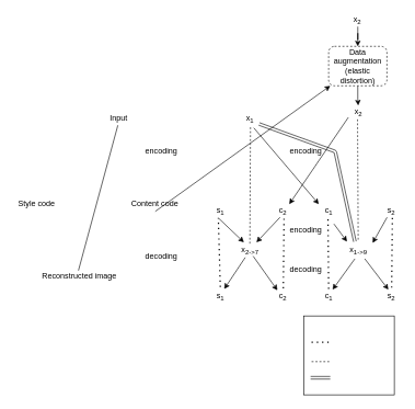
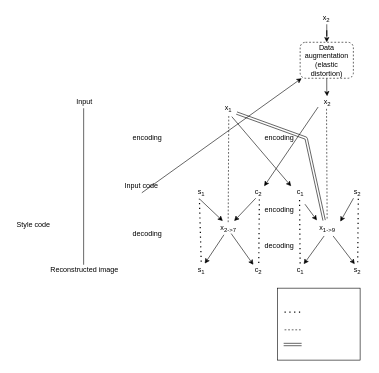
  <mxCell id="0" />
  <mxCell id="1" parent="0" />
- <mxCell id="2" value="Input" style="text;html=1;align=center;verticalAlign=middle;resizable=0;points=[];autosize=1;strokeColor=none;" parent="1" vertex="1"><mxGeometry x="160" y="170" width="40" height="20" as="geometry" /></mxCell>
- <mxCell id="3" value="Reconstructed image" style="text;html=1;align=center;verticalAlign=middle;resizable=0;points=[];autosize=1;strokeColor=none;" parent="1" vertex="1"><mxGeometry x="55" y="410" width="130" height="20" as="geometry" /></mxCell>
+ <mxCell id="2" value="Input" style="text;html=1;align=center;verticalAlign=middle;resizable=0;points=[];autosize=1;strokeColor=none;" parent="1" vertex="1"><mxGeometry x="120" y="160" width="40" height="20" as="geometry" /></mxCell>
+ <mxCell id="3" value="Reconstructed image" style="text;html=1;align=center;verticalAlign=middle;resizable=0;points=[];autosize=1;strokeColor=none;" parent="1" vertex="1"><mxGeometry x="75" y="440" width="130" height="20" as="geometry" /></mxCell>
  <mxCell id="4" value="" style="endArrow=none;dashed=0;html=1;exitX=0.475;exitY=1;exitDx=0;exitDy=0;exitPerimeter=0;entryX=0.492;entryY=0.05;entryDx=0;entryDy=0;entryPerimeter=0;" parent="1" source="2" target="3" edge="1"><mxGeometry width="50" height="50" relative="1" as="geometry"><mxPoint x="190" y="380" as="sourcePoint" /><mxPoint x="240" y="330" as="targetPoint" /></mxGeometry></mxCell>
- <mxCell id="5" value="Style code" style="text;html=1;align=center;verticalAlign=middle;resizable=0;points=[];autosize=1;strokeColor=none;" parent="1" vertex="1"><mxGeometry x="20" y="300" width="70" height="20" as="geometry" /></mxCell>
- <mxCell id="6" value="Content code" style="text;html=1;align=center;verticalAlign=middle;resizable=0;points=[];autosize=1;strokeColor=none;" parent="1" vertex="1"><mxGeometry x="190" y="300" width="90" height="20" as="geometry" /></mxCell>
+ <mxCell id="5" value="Style code" style="text;html=1;align=center;verticalAlign=middle;resizable=0;points=[];autosize=1;strokeColor=none;" parent="1" vertex="1"><mxGeometry x="20" y="365" width="70" height="20" as="geometry" /></mxCell>
+ <mxCell id="6" value="Input code" style="text;html=1;align=center;verticalAlign=middle;resizable=0;points=[];autosize=1;strokeColor=none;" parent="1" vertex="1"><mxGeometry x="190" y="300" width="90" height="20" as="geometry" /></mxCell>
  <mxCell id="7" value="" style="endArrow=classic;html=1;exitX=0.511;exitY=1.05;exitDx=0;exitDy=0;exitPerimeter=0;" parent="1" source="6" target="44" edge="1"><mxGeometry width="50" height="50" relative="1" as="geometry"><mxPoint x="190" y="380" as="sourcePoint" /><mxPoint x="240" y="330" as="targetPoint" /></mxGeometry></mxCell>
  <mxCell id="8" value="x&lt;sub&gt;1&lt;/sub&gt;" style="text;html=1;align=center;verticalAlign=middle;resizable=0;points=[];autosize=1;strokeColor=none;" parent="1" vertex="1"><mxGeometry x="365" y="170" width="30" height="20" as="geometry" /></mxCell>
  <mxCell id="9" value="s&lt;sub&gt;1&lt;/sub&gt;" style="text;html=1;align=center;verticalAlign=middle;resizable=0;points=[];autosize=1;strokeColor=none;" parent="1" vertex="1"><mxGeometry x="320" y="310" width="30" height="20" as="geometry" /></mxCell>
  <mxCell id="10" value="c&lt;sub&gt;2&lt;/sub&gt;" style="text;html=1;align=center;verticalAlign=middle;resizable=0;points=[];autosize=1;strokeColor=none;" parent="1" vertex="1"><mxGeometry x="415" y="310" width="30" height="20" as="geometry" /></mxCell>
  <mxCell id="11" value="x&lt;sub&gt;2-&amp;gt;7&lt;/sub&gt;" style="text;html=1;align=center;verticalAlign=middle;resizable=0;points=[];autosize=1;strokeColor=none;" parent="1" vertex="1"><mxGeometry x="360" y="370" width="40" height="20" as="geometry" /></mxCell>
  <mxCell id="12" value="s&lt;sub&gt;1&lt;/sub&gt;" style="text;html=1;align=center;verticalAlign=middle;resizable=0;points=[];autosize=1;strokeColor=none;" parent="1" vertex="1"><mxGeometry x="320" y="440" width="30" height="20" as="geometry" /></mxCell>
  <mxCell id="13" value="c&lt;sub&gt;2&lt;/sub&gt;" style="text;html=1;align=center;verticalAlign=middle;resizable=0;points=[];autosize=1;strokeColor=none;" parent="1" vertex="1"><mxGeometry x="415" y="440" width="30" height="20" as="geometry" /></mxCell>
  <mxCell id="14" value="x&lt;sub&gt;2&lt;/sub&gt;" style="text;html=1;align=center;verticalAlign=middle;resizable=0;points=[];autosize=1;strokeColor=none;" parent="1" vertex="1"><mxGeometry x="530" y="160" width="30" height="20" as="geometry" /></mxCell>
  <mxCell id="15" value="c&lt;sub&gt;1&lt;/sub&gt;" style="text;html=1;align=center;verticalAlign=middle;resizable=0;points=[];autosize=1;strokeColor=none;" parent="1" vertex="1"><mxGeometry x="485" y="310" width="30" height="20" as="geometry" /></mxCell>
  <mxCell id="16" value="s&lt;sub&gt;2&lt;/sub&gt;" style="text;html=1;align=center;verticalAlign=middle;resizable=0;points=[];autosize=1;strokeColor=none;" parent="1" vertex="1"><mxGeometry x="580" y="310" width="30" height="20" as="geometry" /></mxCell>
  <mxCell id="17" value="x&lt;sub&gt;1-&amp;gt;9&lt;/sub&gt;" style="text;html=1;align=center;verticalAlign=middle;resizable=0;points=[];autosize=1;strokeColor=none;" parent="1" vertex="1"><mxGeometry x="525" y="370" width="40" height="20" as="geometry" /></mxCell>
  <mxCell id="18" value="c&lt;sub&gt;1&lt;/sub&gt;" style="text;html=1;align=center;verticalAlign=middle;resizable=0;points=[];autosize=1;strokeColor=none;" parent="1" vertex="1"><mxGeometry x="485" y="440" width="30" height="20" as="geometry" /></mxCell>
  <mxCell id="19" value="s&lt;sub&gt;2&lt;/sub&gt;" style="text;html=1;align=center;verticalAlign=middle;resizable=0;points=[];autosize=1;strokeColor=none;" parent="1" vertex="1"><mxGeometry x="580" y="440" width="30" height="20" as="geometry" /></mxCell>
  <mxCell id="20" value="" style="endArrow=classic;html=1;exitX=0;exitY=0.9;exitDx=0;exitDy=0;exitPerimeter=0;" parent="1" source="14" edge="1"><mxGeometry width="50" height="50" relative="1" as="geometry"><mxPoint x="375" y="380" as="sourcePoint" /><mxPoint x="440" y="310" as="targetPoint" /></mxGeometry></mxCell>
  <mxCell id="21" value="" style="endArrow=classic;html=1;exitX=0.367;exitY=1;exitDx=0;exitDy=0;exitPerimeter=0;entryX=0.75;entryY=-0.1;entryDx=0;entryDy=0;entryPerimeter=0;" parent="1" source="10" target="11" edge="1"><mxGeometry width="50" height="50" relative="1" as="geometry"><mxPoint x="375" y="380" as="sourcePoint" /><mxPoint x="425" y="330" as="targetPoint" /></mxGeometry></mxCell>
  <mxCell id="22" value="" style="endArrow=none;dashed=1;html=1;exitX=0.467;exitY=1.05;exitDx=0;exitDy=0;exitPerimeter=0;" parent="1" edge="1" source="14"><mxGeometry width="50" height="50" relative="1" as="geometry"><mxPoint x="537" y="181" as="sourcePoint" /><mxPoint x="545" y="366" as="targetPoint" /></mxGeometry></mxCell>
  <mxCell id="23" value="" style="endArrow=classic;html=1;exitX=0.433;exitY=1.1;exitDx=0;exitDy=0;exitPerimeter=0;entryX=0.275;entryY=-0.1;entryDx=0;entryDy=0;entryPerimeter=0;" parent="1" source="9" target="11" edge="1"><mxGeometry width="50" height="50" relative="1" as="geometry"><mxPoint x="436.01" y="330" as="sourcePoint" /><mxPoint x="400" y="368" as="targetPoint" /></mxGeometry></mxCell>
  <mxCell id="24" value="" style="endArrow=none;dashed=1;html=1;dashPattern=1 3;strokeWidth=2;entryX=0.567;entryY=1.05;entryDx=0;entryDy=0;entryPerimeter=0;exitX=0.533;exitY=-0.1;exitDx=0;exitDy=0;exitPerimeter=0;" parent="1" source="13" target="10" edge="1"><mxGeometry width="50" height="50" relative="1" as="geometry"><mxPoint x="435" y="430" as="sourcePoint" /><mxPoint x="425" y="330" as="targetPoint" /></mxGeometry></mxCell>
  <mxCell id="25" value="" style="endArrow=none;dashed=1;html=1;dashPattern=1 3;strokeWidth=2;entryX=0.4;entryY=1.05;entryDx=0;entryDy=0;entryPerimeter=0;exitX=0.5;exitY=-0.2;exitDx=0;exitDy=0;exitPerimeter=0;" parent="1" source="12" target="9" edge="1"><mxGeometry width="50" height="50" relative="1" as="geometry"><mxPoint x="315" y="527" as="sourcePoint" /><mxPoint x="316.02" y="410" as="targetPoint" /></mxGeometry></mxCell>
  <mxCell id="26" value="" style="endArrow=classic;html=1;exitX=0.7;exitY=1.2;exitDx=0;exitDy=0;exitPerimeter=0;entryX=0;entryY=0;entryDx=0;entryDy=0;entryPerimeter=0;" parent="1" source="8" target="15" edge="1"><mxGeometry width="50" height="50" relative="1" as="geometry"><mxPoint x="410" y="179" as="sourcePoint" /><mxPoint x="485" y="280" as="targetPoint" /></mxGeometry></mxCell>
  <mxCell id="27" value="" style="endArrow=classic;html=1;entryX=0.075;entryY=-0.15;entryDx=0;entryDy=0;entryPerimeter=0;" parent="1" target="17" edge="1"><mxGeometry width="50" height="50" relative="1" as="geometry"><mxPoint x="508" y="340" as="sourcePoint" /><mxPoint x="530" y="360" as="targetPoint" /></mxGeometry></mxCell>
  <mxCell id="28" value="" style="endArrow=classic;html=1;exitX=0.3;exitY=1;exitDx=0;exitDy=0;exitPerimeter=0;entryX=1.05;entryY=-0.05;entryDx=0;entryDy=0;entryPerimeter=0;" parent="1" source="16" target="17" edge="1"><mxGeometry width="50" height="50" relative="1" as="geometry"><mxPoint x="516" y="331" as="sourcePoint" /><mxPoint x="550" y="376" as="targetPoint" /></mxGeometry></mxCell>
  <mxCell id="29" value="" style="endArrow=none;dashed=1;html=1;dashPattern=1 3;strokeWidth=2;exitX=0.5;exitY=-0.05;exitDx=0;exitDy=0;exitPerimeter=0;entryX=0.467;entryY=1;entryDx=0;entryDy=0;entryPerimeter=0;" parent="1" source="18" target="15" edge="1"><mxGeometry width="50" height="50" relative="1" as="geometry"><mxPoint x="350" y="380" as="sourcePoint" /><mxPoint x="400" y="330" as="targetPoint" /></mxGeometry></mxCell>
  <mxCell id="30" value="" style="endArrow=none;dashed=1;html=1;dashPattern=1 3;strokeWidth=2;exitX=0.533;exitY=-0.15;exitDx=0;exitDy=0;exitPerimeter=0;entryX=0.567;entryY=1.05;entryDx=0;entryDy=0;entryPerimeter=0;" parent="1" source="19" target="16" edge="1"><mxGeometry width="50" height="50" relative="1" as="geometry"><mxPoint x="350" y="380" as="sourcePoint" /><mxPoint x="620" y="340" as="targetPoint" /></mxGeometry></mxCell>
  <mxCell id="31" value="" style="endArrow=classic;html=1;exitX=0.325;exitY=1.05;exitDx=0;exitDy=0;exitPerimeter=0;entryX=0.7;entryY=-0.05;entryDx=0;entryDy=0;entryPerimeter=0;" parent="1" source="11" target="12" edge="1"><mxGeometry width="50" height="50" relative="1" as="geometry"><mxPoint x="350" y="380" as="sourcePoint" /><mxPoint x="400" y="330" as="targetPoint" /></mxGeometry></mxCell>
  <mxCell id="32" value="" style="endArrow=classic;html=1;exitX=0.625;exitY=0.95;exitDx=0;exitDy=0;exitPerimeter=0;entryX=0.233;entryY=0.05;entryDx=0;entryDy=0;entryPerimeter=0;" parent="1" source="11" target="13" edge="1"><mxGeometry width="50" height="50" relative="1" as="geometry"><mxPoint x="350" y="380" as="sourcePoint" /><mxPoint x="400" y="330" as="targetPoint" /></mxGeometry></mxCell>
  <mxCell id="33" value="" style="endArrow=classic;html=1;entryX=0.7;entryY=0;entryDx=0;entryDy=0;entryPerimeter=0;" parent="1" target="18" edge="1"><mxGeometry width="50" height="50" relative="1" as="geometry"><mxPoint x="540" y="393" as="sourcePoint" /><mxPoint x="400" y="330" as="targetPoint" /></mxGeometry></mxCell>
  <mxCell id="34" value="" style="endArrow=classic;html=1;exitX=0.75;exitY=1.15;exitDx=0;exitDy=0;exitPerimeter=0;entryX=0.367;entryY=0;entryDx=0;entryDy=0;entryPerimeter=0;" parent="1" source="17" target="19" edge="1"><mxGeometry width="50" height="50" relative="1" as="geometry"><mxPoint x="350" y="380" as="sourcePoint" /><mxPoint x="400" y="330" as="targetPoint" /></mxGeometry></mxCell>
  <mxCell id="35" value="encoding" style="text;html=1;align=center;verticalAlign=middle;resizable=0;points=[];autosize=1;strokeColor=none;" parent="1" vertex="1"><mxGeometry x="210" y="220" width="70" height="20" as="geometry" /></mxCell>
  <mxCell id="36" value="decoding" style="text;html=1;align=center;verticalAlign=middle;resizable=0;points=[];autosize=1;strokeColor=none;" parent="1" vertex="1"><mxGeometry x="210" y="380" width="70" height="20" as="geometry" /></mxCell>
  <mxCell id="37" value="encoding" style="text;html=1;align=center;verticalAlign=middle;resizable=0;points=[];autosize=1;strokeColor=none;" parent="1" vertex="1"><mxGeometry x="430" y="220" width="70" height="20" as="geometry" /></mxCell>
  <mxCell id="38" value="decoding" style="text;html=1;align=center;verticalAlign=middle;resizable=0;points=[];autosize=1;strokeColor=none;" parent="1" vertex="1"><mxGeometry x="430" y="400" width="70" height="20" as="geometry" /></mxCell>
  <mxCell id="39" value="encoding" style="text;html=1;align=center;verticalAlign=middle;resizable=0;points=[];autosize=1;strokeColor=none;" parent="1" vertex="1"><mxGeometry x="430" y="340" width="70" height="20" as="geometry" /></mxCell>
  <mxCell id="40" value="" style="rounded=0;whiteSpace=wrap;html=1;" parent="1" vertex="1"><mxGeometry x="462.5" y="480" width="137.5" height="120" as="geometry" /></mxCell>
  <mxCell id="41" value="" style="endArrow=none;dashed=1;html=1;dashPattern=1 3;strokeWidth=2;" parent="1" edge="1"><mxGeometry width="50" height="50" relative="1" as="geometry"><mxPoint x="500" y="520" as="sourcePoint" /><mxPoint x="470" y="520" as="targetPoint" /></mxGeometry></mxCell>
  <mxCell id="42" value="" style="endArrow=none;dashed=1;html=1;" parent="1" edge="1"><mxGeometry width="50" height="50" relative="1" as="geometry"><mxPoint x="474" y="549.5" as="sourcePoint" /><mxPoint x="504" y="549.5" as="targetPoint" /></mxGeometry></mxCell>
  <mxCell id="43" style="edgeStyle=orthogonalEdgeStyle;rounded=0;orthogonalLoop=1;jettySize=auto;html=1;exitX=0.5;exitY=1;exitDx=0;exitDy=0;" parent="1" source="44" target="14" edge="1"><mxGeometry relative="1" as="geometry" /></mxCell>
  <mxCell id="44" value="&lt;div&gt;Data augmentation (elastic distortion)&lt;br&gt;&lt;/div&gt;" style="rounded=1;whiteSpace=wrap;html=1;dashed=1;" parent="1" vertex="1"><mxGeometry x="500" y="70" width="88.75" height="60" as="geometry" /></mxCell>
  <mxCell id="45" value="" style="endArrow=none;dashed=1;html=1;entryX=0.533;entryY=1;entryDx=0;entryDy=0;entryPerimeter=0;" parent="1" target="8" edge="1"><mxGeometry width="50" height="50" relative="1" as="geometry"><mxPoint x="380" y="370" as="sourcePoint" /><mxPoint x="380" y="310" as="targetPoint" /></mxGeometry></mxCell>
  <mxCell id="46" style="edgeStyle=orthogonalEdgeStyle;rounded=0;orthogonalLoop=1;jettySize=auto;html=1;entryX=0.5;entryY=0;entryDx=0;entryDy=0;" parent="1" source="47" target="44" edge="1"><mxGeometry relative="1" as="geometry" /></mxCell>
  <mxCell id="47" value="x&lt;sub&gt;2&lt;/sub&gt;" style="text;html=1;strokeColor=none;fillColor=none;align=center;verticalAlign=middle;whiteSpace=wrap;rounded=0;" parent="1" vertex="1"><mxGeometry x="524.38" y="20" width="40" height="20" as="geometry" /></mxCell>
  <mxCell id="48" value="" style="shape=link;html=1;exitX=0.967;exitY=0.9;exitDx=0;exitDy=0;exitPerimeter=0;" parent="1" source="8" edge="1"><mxGeometry width="100" relative="1" as="geometry"><mxPoint x="410" y="180" as="sourcePoint" /><mxPoint x="540" y="367" as="targetPoint" /><Array as="points"><mxPoint x="510" y="230" /></Array></mxGeometry></mxCell>
  <mxCell id="49" value="" style="shape=link;html=1;" parent="1" edge="1"><mxGeometry width="100" relative="1" as="geometry"><mxPoint x="472.5" y="574" as="sourcePoint" /><mxPoint x="502.5" y="574" as="targetPoint" /></mxGeometry></mxCell>
